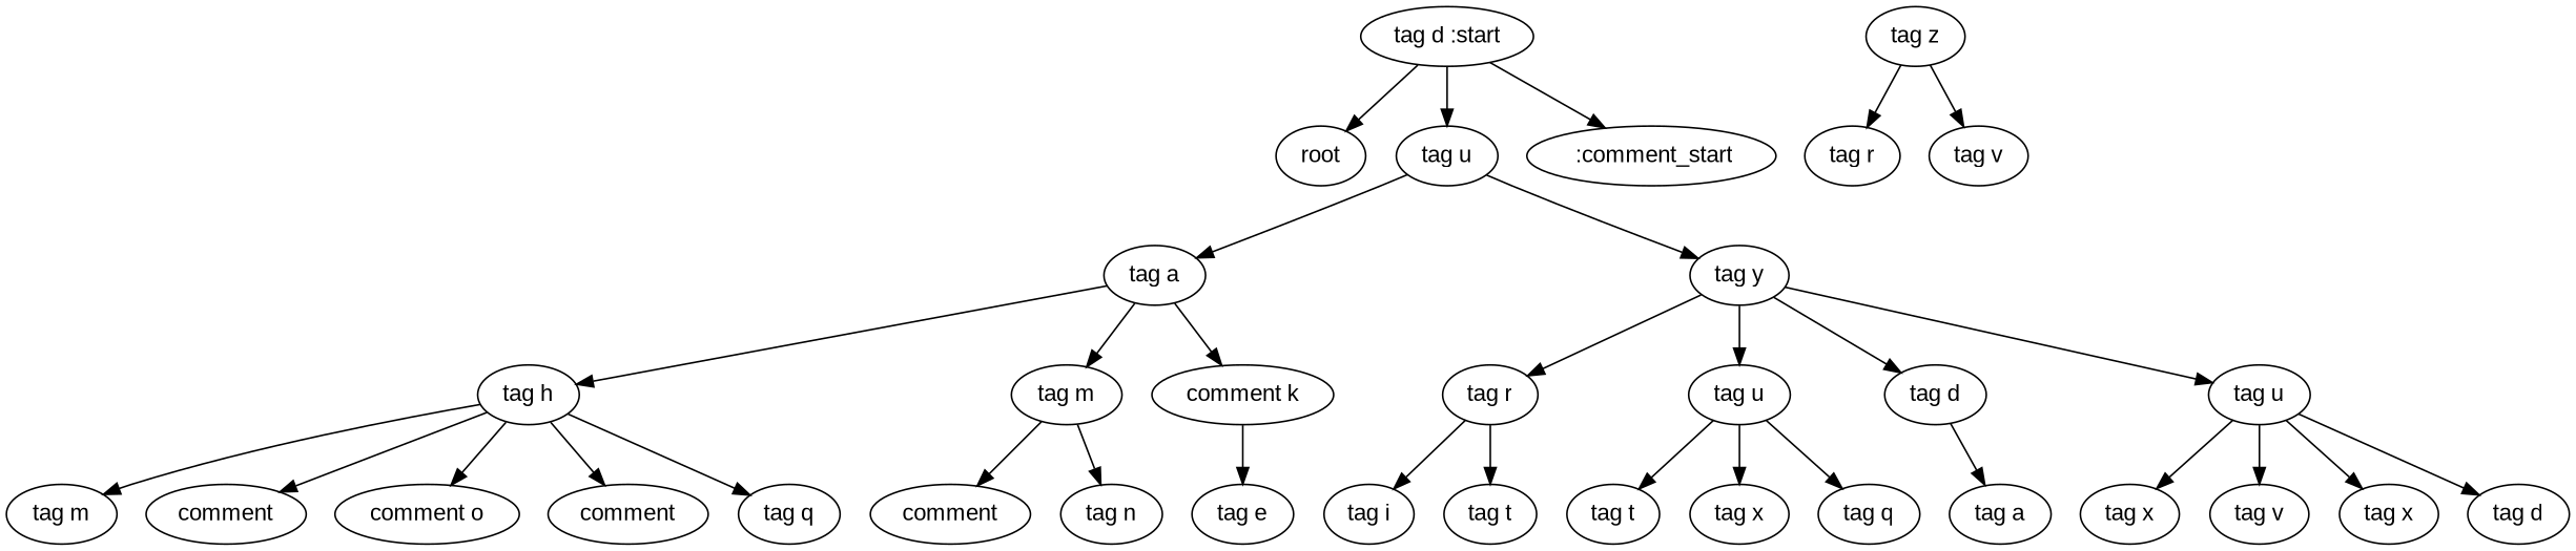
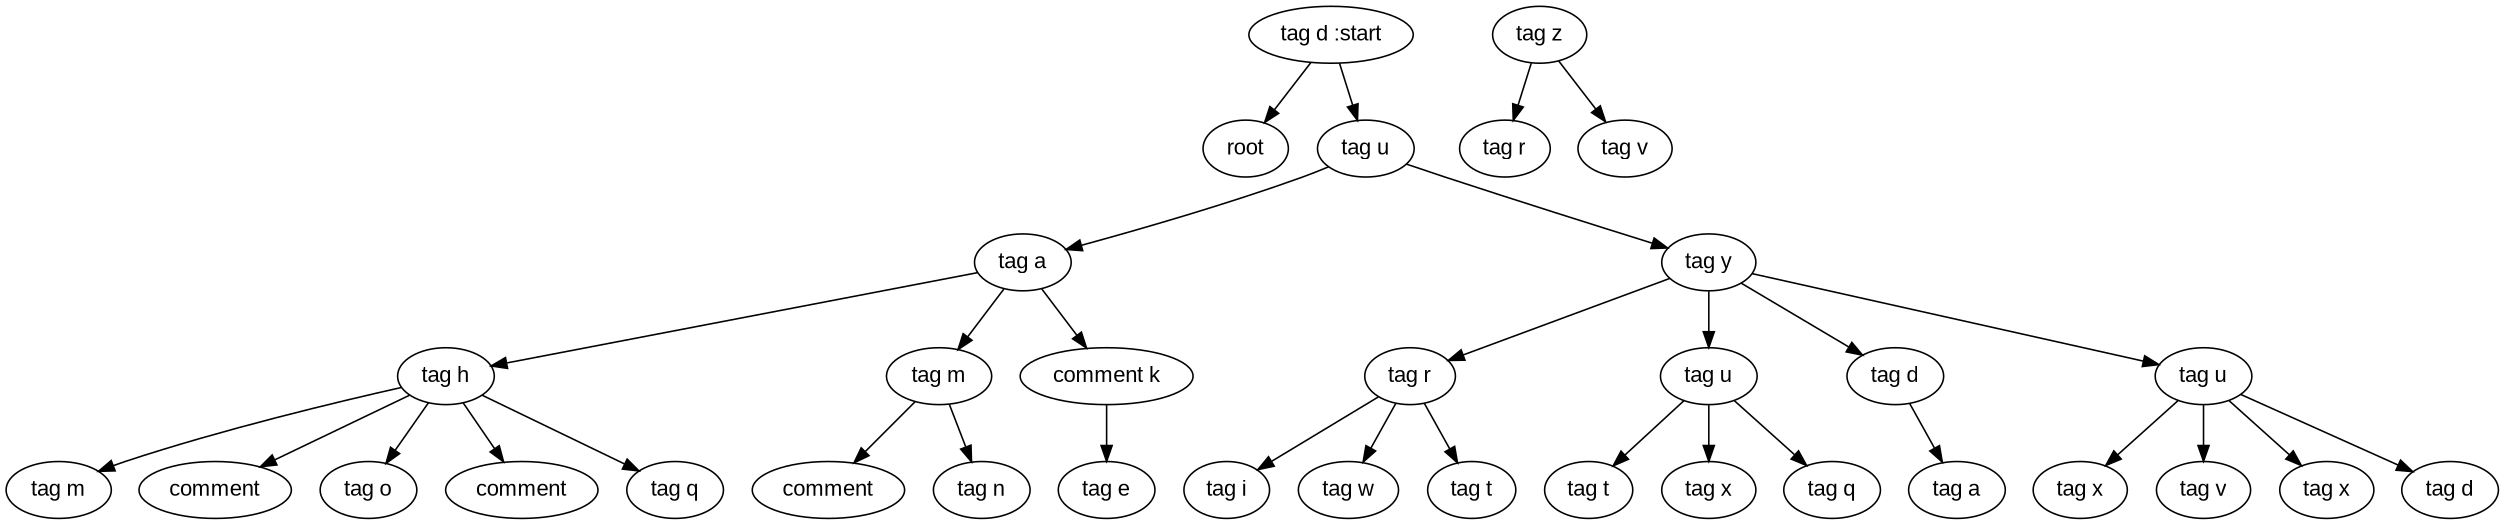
  digraph {
    fontname="Liberation Sans"
    node [fontname="Liberation Sans"]
    edge [fontname="Liberation Sans"]
    n1 [label=root]
    n2 [label="tag d :start"]
    n3 [label="tag u"]
-   n4 [label=" :comment_start"]
    n5 [label="tag a"]
    n6 [label="tag y"]
    n7 [label="tag h"]
    n8 [label="tag m"]
    n9 [label="comment k"]
    n10 [label="tag r"]
    n11 [label="tag u"]
    n12 [label="tag d"]
    n13 [label="tag u"]
    n14 [label="tag m"]
    n15 [label=comment]
-   n16 [label="comment o"]
+   n16 [label="tag o"]
    n17 [label=comment]
    n18 [label="tag q"]
    n19 [label=comment]
    n20 [label="tag n"]
    n21 [label="tag e"]
    n22 [label="tag z"]
    n23 [label="tag r"]
    n24 [label="tag v"]
    n25 [label="tag i"]
+   n26 [label="tag w"]
    n27 [label="tag t"]
    n28 [label="tag t"]
    n29 [label="tag x"]
    n30 [label="tag q"]
    n31 [label="tag a"]
    n32 [label="tag x"]
    n33 [label="tag v"]
    n34 [label="tag x"]
    n35 [label="tag d"]
    n2 -> n1
    n2 -> n3
-   n2 -> n4
    n3 -> n5
    n3 -> n6
    n5 -> n7
    n5 -> n8
    n5 -> n9
    n6 -> n10
    n6 -> n11
    n6 -> n12
    n6 -> n13
    n7 -> n14
    n7 -> n15
    n7 -> n16
    n7 -> n17
    n7 -> n18
    n8 -> n19
    n8 -> n20
    n9 -> n21
    n10 -> n25
+   n10 -> n26
    n10 -> n27
    n11 -> n28
    n11 -> n29
    n11 -> n30
    n12 -> n31
    n13 -> n32
    n13 -> n33
    n13 -> n34
    n13 -> n35
    n22 -> n23
    n22 -> n24
  }
